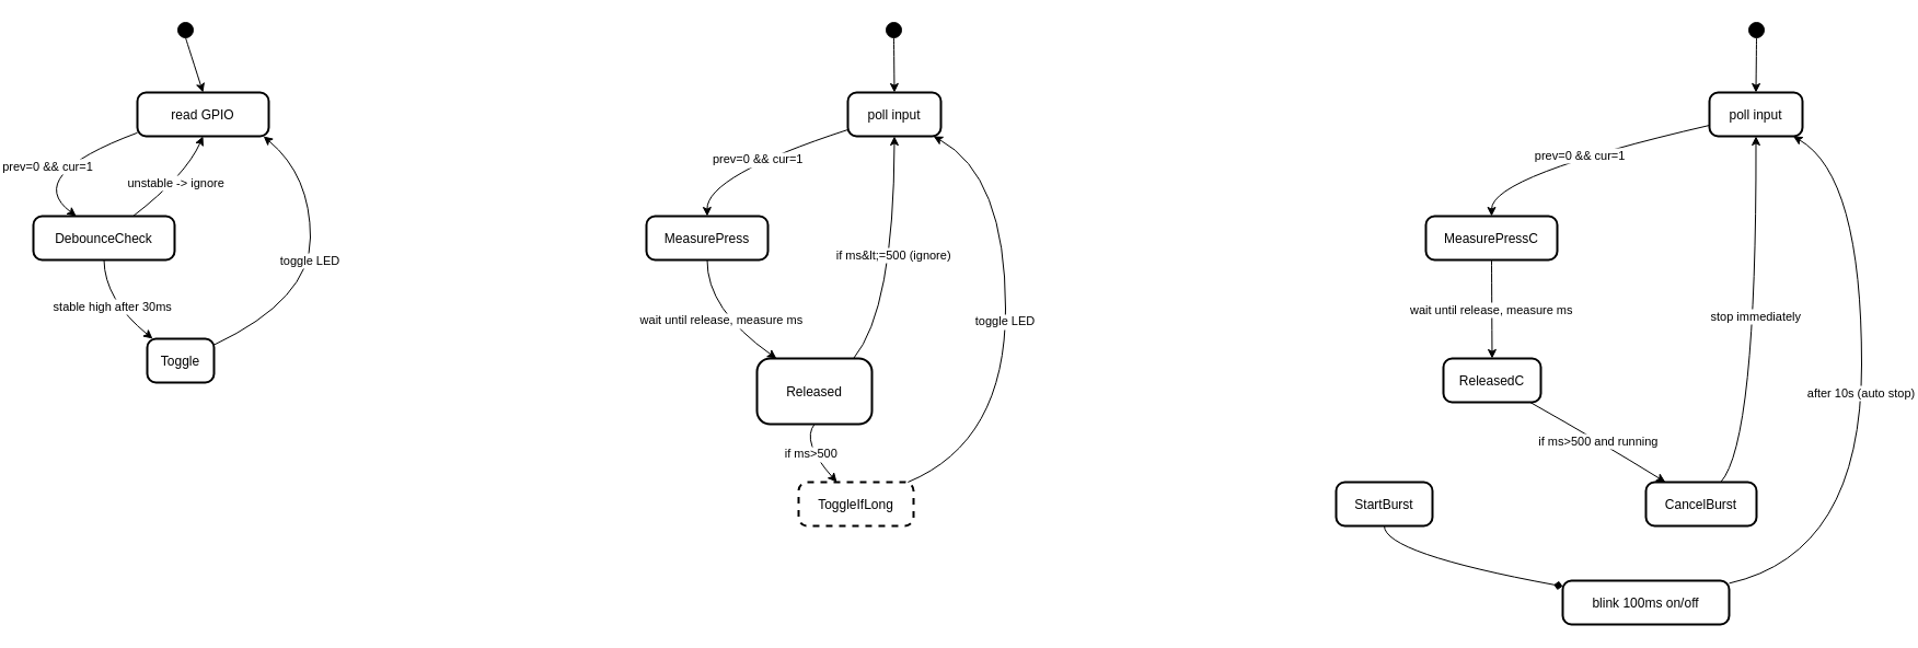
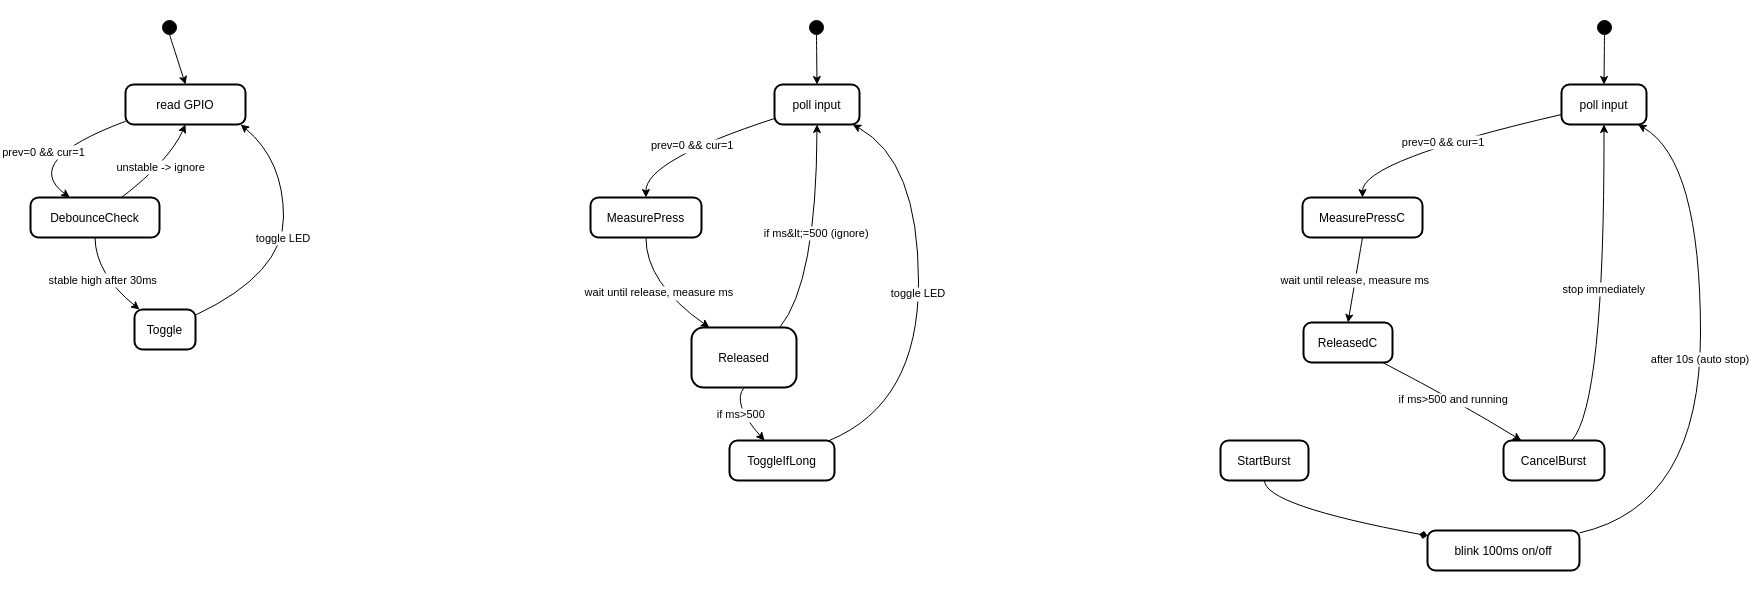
  <mxCell id="0" />
  <mxCell id="1" parent="0" />
  <mxCell id="2" value="" style="ellipse;fillColor=strokeColor;" vertex="1" parent="1"><mxGeometry x="162" y="20" width="14" height="14" as="geometry" /></mxCell>
  <mxCell id="3" value="read GPIO" style="rounded=1;arcSize=20;strokeWidth=2" vertex="1" parent="1"><mxGeometry x="125" y="84" width="120" height="40" as="geometry" /></mxCell>
  <mxCell id="4" value="DebounceCheck" style="rounded=1;arcSize=20;strokeWidth=2" vertex="1" parent="1"><mxGeometry x="30" y="197" width="129" height="40" as="geometry" /></mxCell>
  <mxCell id="5" value="Toggle" style="rounded=1;arcSize=20;strokeWidth=2" vertex="1" parent="1"><mxGeometry x="134" y="309" width="61" height="40" as="geometry" /></mxCell>
  <mxCell id="6" value="" style="curved=1;startArrow=none;;exitX=0.52;exitY=1;entryX=0.5;entryY=0;rounded=0;" edge="1" parent="1" source="2" target="3"><mxGeometry relative="1" as="geometry"><Array as="points" /></mxGeometry></mxCell>
  <mxCell id="7" value="prev=0 &amp;&amp; cur=1" style="curved=1;startArrow=none;;exitX=0;exitY=0.92;entryX=0.3;entryY=-0.01;rounded=0;" edge="1" parent="1" source="3" target="4"><mxGeometry relative="1" as="geometry"><Array as="points"><mxPoint x="20" y="160" /></Array></mxGeometry></mxCell>
  <mxCell id="8" value="stable high after 30ms" style="curved=1;startArrow=none;;exitX=0.5;exitY=0.99;entryX=0.09;entryY=0.01;rounded=0;" edge="1" parent="1" source="4" target="5"><mxGeometry relative="1" as="geometry"><Array as="points"><mxPoint x="95" y="273" /></Array></mxGeometry></mxCell>
  <mxCell id="9" value="unstable -&gt; ignore" style="curved=1;startArrow=none;;exitX=0.71;exitY=-0.01;entryX=0.5;entryY=1;rounded=0;" edge="1" parent="1" source="4" target="3"><mxGeometry relative="1" as="geometry"><Array as="points"><mxPoint x="169" y="160" /></Array></mxGeometry></mxCell>
  <mxCell id="10" value="toggle LED" style="curved=1;startArrow=none;;exitX=1;exitY=0.14;entryX=0.96;entryY=1;rounded=0;" edge="1" parent="1" source="5" target="3"><mxGeometry relative="1" as="geometry"><Array as="points"><mxPoint x="283" y="273" /><mxPoint x="283" y="160" /></Array></mxGeometry></mxCell>
  <mxCell id="11" value="" style="ellipse;fillColor=strokeColor;" vertex="1" parent="1"><mxGeometry x="809" y="20" width="14" height="14" as="geometry" /></mxCell>
  <mxCell id="12" value="poll input" style="rounded=1;arcSize=20;strokeWidth=2" vertex="1" parent="1"><mxGeometry x="774" y="84" width="85" height="40" as="geometry" /></mxCell>
  <mxCell id="13" value="MeasurePress" style="rounded=1;arcSize=20;strokeWidth=2" vertex="1" parent="1"><mxGeometry x="590" y="197" width="111" height="40" as="geometry" /></mxCell>
  <mxCell id="14" value="Released" style="rounded=1;arcSize=20;strokeWidth=2" vertex="1" parent="1"><mxGeometry x="691" y="327" width="105" height="60" as="geometry" /></mxCell>
- <mxCell id="15" value="ToggleIfLong" style="rounded=1;arcSize=20;strokeWidth=2;dashed=1;" vertex="1" parent="1"><mxGeometry x="729" y="440" width="105" height="40" as="geometry" /></mxCell>
+ <mxCell id="15" value="ToggleIfLong" style="rounded=1;arcSize=20;strokeWidth=2" vertex="1" parent="1"><mxGeometry x="729" y="440" width="105" height="40" as="geometry" /></mxCell>
  <mxCell id="16" value="" style="curved=1;startArrow=none;;exitX=0.53;exitY=1;entryX=0.5;entryY=0;rounded=0;" edge="1" parent="1" source="11" target="12"><mxGeometry relative="1" as="geometry"><Array as="points" /></mxGeometry></mxCell>
  <mxCell id="17" value="prev=0 &amp;&amp; cur=1" style="curved=1;startArrow=none;;exitX=0;exitY=0.85;entryX=0.5;entryY=-0.01;rounded=0;" edge="1" parent="1" source="12" target="13"><mxGeometry relative="1" as="geometry"><Array as="points"><mxPoint x="645" y="160" /></Array></mxGeometry></mxCell>
  <mxCell id="18" value="wait until release, measure ms" style="curved=1;startArrow=none;;exitX=0.5;exitY=0.99;entryX=0.17;entryY=0;rounded=0;" edge="1" parent="1" source="13" target="14"><mxGeometry relative="1" as="geometry"><Array as="points"><mxPoint x="645" y="282" /></Array></mxGeometry></mxCell>
  <mxCell id="19" value="if ms&gt;500" style="curved=1;startArrow=none;;exitX=0.5;exitY=1;entryX=0.33;entryY=-0.01;rounded=0;" edge="1" parent="1" source="14" target="15"><mxGeometry relative="1" as="geometry"><Array as="points"><mxPoint x="731" y="403" /></Array></mxGeometry></mxCell>
  <mxCell id="20" value="if ms&amp;lt;=500 (ignore)" style="curved=1;startArrow=none;;exitX=0.84;exitY=0;entryX=0.5;entryY=1;rounded=0;" edge="1" parent="1" source="14" target="12"><mxGeometry relative="1" as="geometry"><Array as="points"><mxPoint x="816" y="282" /></Array></mxGeometry></mxCell>
  <mxCell id="21" value="toggle LED" style="curved=1;startArrow=none;;exitX=0.96;exitY=-0.01;entryX=0.92;entryY=1;rounded=0;" edge="1" parent="1" source="15" target="12"><mxGeometry relative="1" as="geometry"><Array as="points"><mxPoint x="918" y="403" /><mxPoint x="918" y="160" /></Array></mxGeometry></mxCell>
  <mxCell id="22" value="" style="ellipse;fillColor=strokeColor;" vertex="1" parent="1"><mxGeometry x="1597" y="20" width="14" height="14" as="geometry" /></mxCell>
  <mxCell id="23" value="poll input" style="rounded=1;arcSize=20;strokeWidth=2" vertex="1" parent="1"><mxGeometry x="1561" y="84" width="85" height="40" as="geometry" /></mxCell>
  <mxCell id="24" value="MeasurePressC" style="rounded=1;arcSize=20;strokeWidth=2" vertex="1" parent="1"><mxGeometry x="1302" y="197" width="120" height="40" as="geometry" /></mxCell>
- <mxCell id="25" value="ReleasedC" style="rounded=1;arcSize=20;strokeWidth=2" vertex="1" parent="1"><mxGeometry x="1318" y="327" width="89" height="40" as="geometry" /></mxCell>
+ <mxCell id="25" value="ReleasedC" style="rounded=1;arcSize=20;strokeWidth=2" vertex="1" parent="1"><mxGeometry x="1303" y="322" width="89" height="40" as="geometry" /></mxCell>
  <mxCell id="26" value="StartBurst" style="rounded=1;arcSize=20;strokeWidth=2" vertex="1" parent="1"><mxGeometry x="1220" y="440" width="88" height="40" as="geometry" /></mxCell>
  <mxCell id="27" value="CancelBurst" style="rounded=1;arcSize=20;strokeWidth=2" vertex="1" parent="1"><mxGeometry x="1503" y="440" width="101" height="40" as="geometry" /></mxCell>
  <mxCell id="28" value="blink 100ms on/off" style="rounded=1;arcSize=20;strokeWidth=2" vertex="1" parent="1"><mxGeometry x="1427" y="530" width="152" height="40" as="geometry" /></mxCell>
  <mxCell id="29" value="" style="curved=1;startArrow=none;;exitX=0.49;exitY=1;entryX=0.5;entryY=0;rounded=0;" edge="1" parent="1" source="22" target="23"><mxGeometry relative="1" as="geometry"><Array as="points" /></mxGeometry></mxCell>
  <mxCell id="30" value="prev=0 &amp;&amp; cur=1" style="curved=1;startArrow=none;;exitX=0;exitY=0.75;entryX=0.5;entryY=-0.01;rounded=0;" edge="1" parent="1" source="23" target="24"><mxGeometry relative="1" as="geometry"><Array as="points"><mxPoint x="1362" y="160" /></Array></mxGeometry></mxCell>
  <mxCell id="31" value="wait until release, measure ms" style="curved=1;startArrow=none;;exitX=0.5;exitY=0.99;entryX=0.5;entryY=0;rounded=0;" edge="1" parent="1" source="24" target="25"><mxGeometry relative="1" as="geometry"><Array as="points" /></mxGeometry></mxCell>
  <mxCell id="32" value="if ms&gt;500 and running" style="curved=1;startArrow=none;;exitX=0.89;exitY=1;entryX=0.17;entryY=-0.01;rounded=0;" edge="1" parent="1" source="25" target="27"><mxGeometry relative="1" as="geometry"><Array as="points"><mxPoint x="1461" y="403" /></Array></mxGeometry></mxCell>
  <mxCell id="33" value="" style="curved=1;startArrow=none;exitX=0.5;exitY=0.99;entryX=0;entryY=0.13;rounded=0;endArrow=diamond;" edge="1" parent="1" source="26" target="28"><mxGeometry relative="1" as="geometry"><Array as="points"><mxPoint x="1264" y="505" /></Array></mxGeometry></mxCell>
  <mxCell id="34" value="after 10s (auto stop)" style="curved=1;startArrow=none;;exitX=1;exitY=0.06;entryX=0.9;entryY=1;rounded=0;" edge="1" parent="1" source="28" target="23"><mxGeometry relative="1" as="geometry"><Array as="points"><mxPoint x="1700" y="505" /><mxPoint x="1700" y="160" /></Array></mxGeometry></mxCell>
  <mxCell id="35" value="stop immediately" style="curved=1;startArrow=none;;exitX=0.68;exitY=-0.01;entryX=0.5;entryY=1;rounded=0;" edge="1" parent="1" source="27" target="23"><mxGeometry relative="1" as="geometry"><Array as="points"><mxPoint x="1604" y="403" /></Array></mxGeometry></mxCell>
